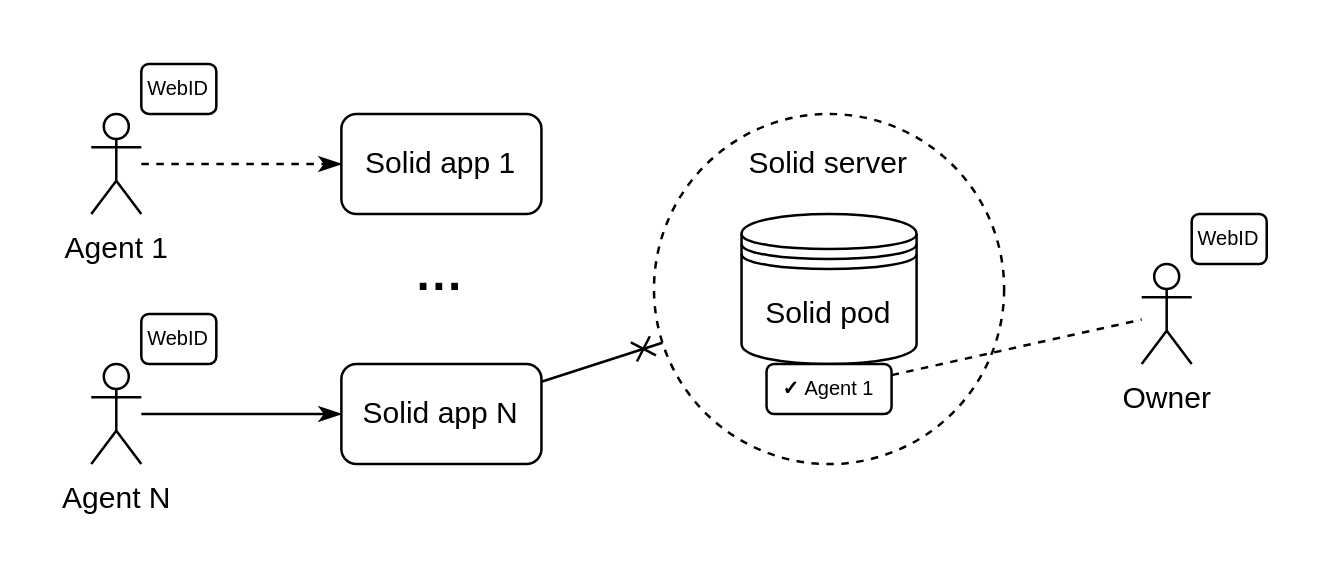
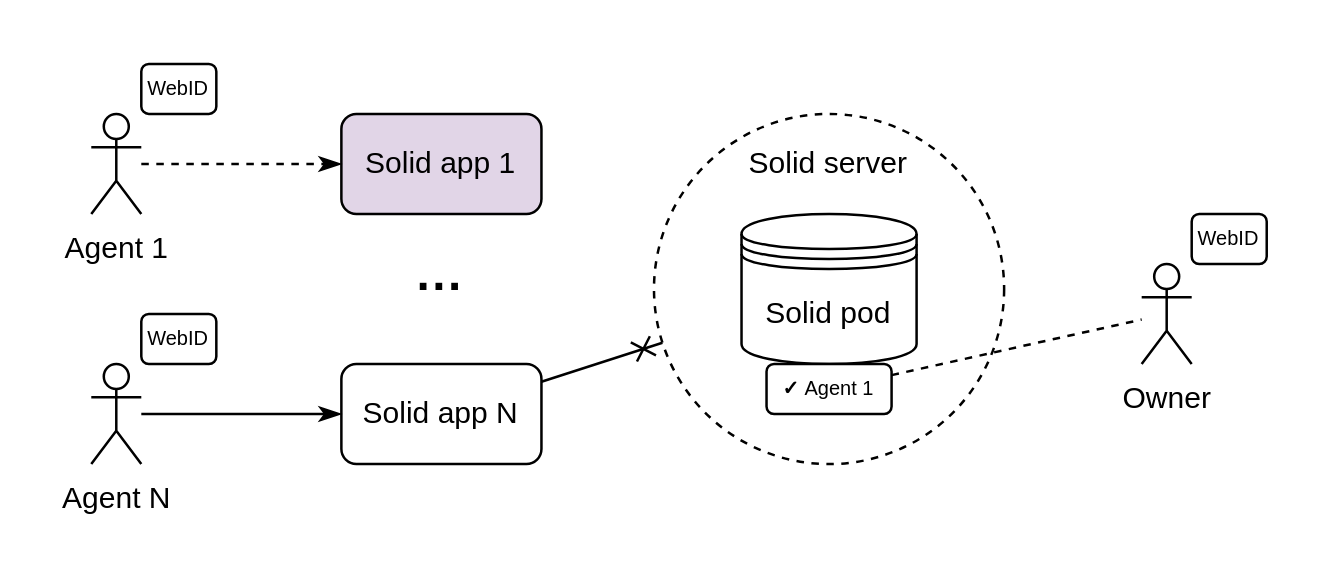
  <mxCell id="0" />
  <mxCell id="1" parent="0" />
  <mxCell id="2" value="" style="ellipse;whiteSpace=wrap;html=1;aspect=fixed;fillColor=none;dashed=1;" parent="1" vertex="1"><mxGeometry x="261" y="45" width="140" height="140" as="geometry" /></mxCell>
  <mxCell id="3" value="Solid pod" style="shape=datastore;whiteSpace=wrap;html=1;" parent="1" vertex="1"><mxGeometry x="296" y="85" width="70" height="60" as="geometry" /></mxCell>
- <mxCell id="4" value="Solid app 1" style="rounded=1;whiteSpace=wrap;html=1;" parent="1" vertex="1"><mxGeometry x="136" y="45" width="80" height="40" as="geometry" /></mxCell>
+ <mxCell id="4" value="Solid app 1" style="rounded=1;whiteSpace=wrap;html=1;fillColor=#e1d5e7;" parent="1" vertex="1"><mxGeometry x="136" y="45" width="80" height="40" as="geometry" /></mxCell>
  <mxCell id="5" value="Agent 1" style="shape=umlActor;verticalLabelPosition=bottom;verticalAlign=top;html=1;outlineConnect=0;" parent="1" vertex="1"><mxGeometry x="36" y="45" width="20" height="40" as="geometry" /></mxCell>
  <mxCell id="6" value="Solid app N" style="rounded=1;whiteSpace=wrap;html=1;" parent="1" vertex="1"><mxGeometry x="136" y="145" width="80" height="40" as="geometry" /></mxCell>
  <mxCell id="7" value="" style="endArrow=cross;html=1;rounded=0;endFill=0;fontSize=10;fontStyle=0" parent="1" source="6" target="2" edge="1"><mxGeometry y="-10" width="50" height="50" relative="1" as="geometry"><mxPoint x="216" y="89" as="sourcePoint" /><mxPoint x="316" y="117" as="targetPoint" /><mxPoint as="offset" /></mxGeometry></mxCell>
  <mxCell id="8" value="Agent N" style="shape=umlActor;verticalLabelPosition=bottom;verticalAlign=top;html=1;outlineConnect=0;" parent="1" vertex="1"><mxGeometry x="36" y="145" width="20" height="40" as="geometry" /></mxCell>
  <mxCell id="9" value="" style="endArrow=classicThin;html=1;rounded=0;endFill=1;fontSize=10;" parent="1" source="8" target="6" edge="1"><mxGeometry width="50" height="50" relative="1" as="geometry"><mxPoint x="16" y="85" as="sourcePoint" /><mxPoint x="116" y="85" as="targetPoint" /></mxGeometry></mxCell>
  <mxCell id="10" value="···" style="text;html=1;strokeColor=none;fillColor=none;align=center;verticalAlign=middle;whiteSpace=wrap;rounded=0;fontSize=19;spacing=0;fontStyle=1" parent="1" vertex="1"><mxGeometry x="136" y="85" width="80" height="60" as="geometry" /></mxCell>
  <mxCell id="11" value="Owner" style="shape=umlActor;verticalLabelPosition=bottom;verticalAlign=top;html=1;outlineConnect=0;" parent="1" vertex="1"><mxGeometry x="456" y="105" width="20" height="40" as="geometry" /></mxCell>
  <mxCell id="12" value="" style="endArrow=classicThin;html=1;rounded=0;endFill=1;fontSize=10;dashed=1;" parent="1" source="5" target="4" edge="1"><mxGeometry width="50" height="50" relative="1" as="geometry"><mxPoint x="6" y="155" as="sourcePoint" /><mxPoint x="106" y="155" as="targetPoint" /></mxGeometry></mxCell>
  <mxCell id="13" value="" style="endArrow=none;html=1;strokeColor=#000000;dashed=1;" parent="1" source="16" target="11" edge="1"><mxGeometry width="50" height="50" relative="1" as="geometry"><mxPoint x="256" y="205" as="sourcePoint" /><mxPoint x="306" y="155" as="targetPoint" /></mxGeometry></mxCell>
  <mxCell id="14" value="WebID" style="rounded=1;whiteSpace=wrap;html=1;fontSize=8;" parent="1" vertex="1"><mxGeometry x="56" y="25" width="30" height="20" as="geometry" /></mxCell>
  <mxCell id="15" value="WebID" style="rounded=1;whiteSpace=wrap;html=1;fontSize=8;" parent="1" vertex="1"><mxGeometry x="56" y="125" width="30" height="20" as="geometry" /></mxCell>
  <mxCell id="16" value="&lt;b style=&quot;border-color: var(--border-color); font-size: 8px;&quot;&gt;&lt;font style=&quot;border-color: var(--border-color); font-size: 8px;&quot;&gt;✓&lt;/font&gt;&lt;/b&gt;&amp;nbsp;Agent 1" style="rounded=1;whiteSpace=wrap;html=1;fontSize=8;" parent="1" vertex="1"><mxGeometry x="306" y="145" width="50" height="20" as="geometry" /></mxCell>
  <mxCell id="17" value="Solid server" style="text;html=1;strokeColor=none;fillColor=none;align=center;verticalAlign=middle;whiteSpace=wrap;rounded=0;" parent="1" vertex="1"><mxGeometry x="276" y="50" width="110" height="30" as="geometry" /></mxCell>
  <mxCell id="18" value="WebID" style="rounded=1;whiteSpace=wrap;html=1;fontSize=8;" parent="1" vertex="1"><mxGeometry x="476" y="85" width="30" height="20" as="geometry" /></mxCell>
  <mxCell id="19" value="" style="rounded=0;whiteSpace=wrap;html=1;strokeColor=none;fillColor=none;" parent="1" vertex="1"><mxGeometry x="501" y="90" width="10" height="10" as="geometry" /></mxCell>
  <mxCell id="20" value="" style="rounded=0;whiteSpace=wrap;html=1;strokeColor=none;fillColor=none;" parent="1" vertex="1"><mxGeometry x="66" y="20" width="10" height="10" as="geometry" /></mxCell>
  <mxCell id="21" value="" style="rounded=0;whiteSpace=wrap;html=1;strokeColor=none;fillColor=none;" parent="1" vertex="1"><mxGeometry x="20" y="193" width="10" height="10" as="geometry" /></mxCell>
